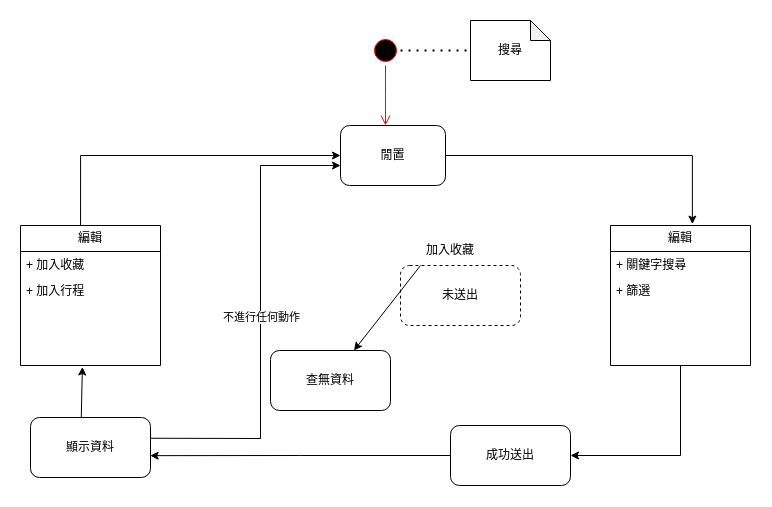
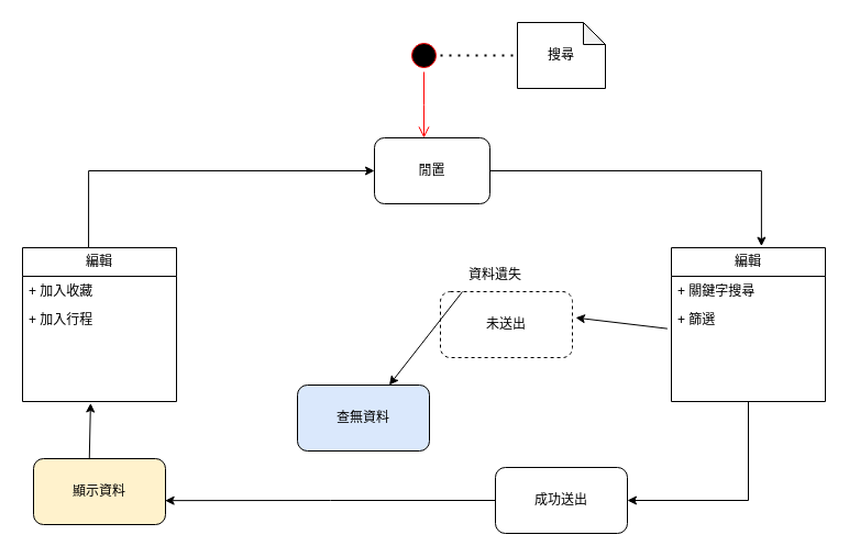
  <mxCell id="0" />
  <mxCell id="1" parent="0" />
  <mxCell id="2" value="" style="ellipse;html=1;shape=startState;fillColor=#000000;strokeColor=#ff0000;" vertex="1" parent="1"><mxGeometry x="370" y="35" width="30" height="30" as="geometry" /></mxCell>
  <mxCell id="3" value="" style="edgeStyle=orthogonalEdgeStyle;html=1;verticalAlign=bottom;endArrow=open;endSize=8;strokeColor=#ff0000;rounded=0;" edge="1" source="2" parent="1"><mxGeometry relative="1" as="geometry"><mxPoint x="385" y="125" as="targetPoint" /></mxGeometry></mxCell>
  <mxCell id="4" value="閒置" style="rounded=1;whiteSpace=wrap;html=1;" vertex="1" parent="1"><mxGeometry x="340" y="125" width="105" height="60" as="geometry" /></mxCell>
  <mxCell id="5" style="edgeStyle=orthogonalEdgeStyle;rounded=0;orthogonalLoop=1;jettySize=auto;html=1;entryX=1;entryY=0.5;entryDx=0;entryDy=0;" edge="1" parent="1" source="6" target="10"><mxGeometry relative="1" as="geometry"><Array as="points"><mxPoint x="680" y="455" /></Array></mxGeometry></mxCell>
  <mxCell id="6" value="編輯" style="swimlane;fontStyle=0;childLayout=stackLayout;horizontal=1;startSize=26;fillColor=none;horizontalStack=0;resizeParent=1;resizeParentMax=0;resizeLast=0;collapsible=1;marginBottom=0;whiteSpace=wrap;html=1;" vertex="1" parent="1"><mxGeometry x="610" y="225" width="140" height="140" as="geometry" /></mxCell>
  <mxCell id="7" value="+ 關鍵字搜尋" style="text;strokeColor=none;fillColor=none;align=left;verticalAlign=top;spacingLeft=4;spacingRight=4;overflow=hidden;rotatable=0;points=[[0,0.5],[1,0.5]];portConstraint=eastwest;whiteSpace=wrap;html=1;" vertex="1" parent="6"><mxGeometry y="26" width="140" height="26" as="geometry" /></mxCell>
  <mxCell id="8" value="+ 篩選" style="text;strokeColor=none;fillColor=none;align=left;verticalAlign=top;spacingLeft=4;spacingRight=4;overflow=hidden;rotatable=0;points=[[0,0.5],[1,0.5]];portConstraint=eastwest;whiteSpace=wrap;html=1;" vertex="1" parent="6"><mxGeometry y="52" width="140" height="88" as="geometry" /></mxCell>
  <mxCell id="9" style="edgeStyle=orthogonalEdgeStyle;rounded=0;orthogonalLoop=1;jettySize=auto;html=1;exitX=1;exitY=0.5;exitDx=0;exitDy=0;entryX=0.585;entryY=-0.01;entryDx=0;entryDy=0;entryPerimeter=0;" edge="1" parent="1" source="4" target="6"><mxGeometry relative="1" as="geometry" /></mxCell>
  <mxCell id="10" value="成功送出" style="rounded=1;whiteSpace=wrap;html=1;" vertex="1" parent="1"><mxGeometry x="450" y="425" width="120" height="60" as="geometry" /></mxCell>
  <mxCell id="11" value="未送出" style="rounded=1;whiteSpace=wrap;html=1;dashed=1;" vertex="1" parent="1"><mxGeometry x="400" y="265" width="120" height="60" as="geometry" /></mxCell>
+ <mxCell id="12" value="" style="endArrow=classic;html=1;rounded=0;exitX=-0.026;exitY=0.246;exitDx=0;exitDy=0;exitPerimeter=0;entryX=1.025;entryY=0.395;entryDx=0;entryDy=0;entryPerimeter=0;" edge="1" parent="1" source="8" target="11"><mxGeometry width="50" height="50" relative="1" as="geometry"><mxPoint x="390" y="255" as="sourcePoint" /><mxPoint x="440" y="205" as="targetPoint" /></mxGeometry></mxCell>
  <mxCell id="13" value="" style="endArrow=classic;html=1;rounded=0;exitX=0.167;exitY=0;exitDx=0;exitDy=0;exitPerimeter=0;" edge="1" parent="1" source="11" target="14"><mxGeometry width="50" height="50" relative="1" as="geometry"><mxPoint x="390" y="255" as="sourcePoint" /><mxPoint x="440" y="205" as="targetPoint" /></mxGeometry></mxCell>
- <mxCell id="14" value="查無資料" style="rounded=1;whiteSpace=wrap;html=1;" vertex="1" parent="1"><mxGeometry x="270" y="350" width="120" height="60" as="geometry" /></mxCell>
+ <mxCell id="14" value="查無資料" style="rounded=1;whiteSpace=wrap;html=1;fillColor=#dae8fc;" vertex="1" parent="1"><mxGeometry x="270" y="350" width="120" height="60" as="geometry" /></mxCell>
  <mxCell id="15" style="edgeStyle=orthogonalEdgeStyle;rounded=0;orthogonalLoop=1;jettySize=auto;html=1;entryX=0;entryY=0.5;entryDx=0;entryDy=0;exitX=0.429;exitY=0;exitDx=0;exitDy=0;exitPerimeter=0;" edge="1" parent="1" source="21" target="4"><mxGeometry relative="1" as="geometry"><Array as="points"><mxPoint x="80" y="155" /></Array></mxGeometry></mxCell>
- <mxCell id="16" value="顯示資料" style="rounded=1;whiteSpace=wrap;html=1;" vertex="1" parent="1"><mxGeometry x="30" y="417" width="120" height="60" as="geometry" /></mxCell>
+ <mxCell id="16" value="顯示資料" style="rounded=1;whiteSpace=wrap;html=1;fillColor=#fff2cc;" vertex="1" parent="1"><mxGeometry x="30" y="417" width="120" height="60" as="geometry" /></mxCell>
  <mxCell id="17" style="edgeStyle=orthogonalEdgeStyle;rounded=0;orthogonalLoop=1;jettySize=auto;html=1;entryX=0.997;entryY=0.636;entryDx=0;entryDy=0;entryPerimeter=0;" edge="1" parent="1" source="10" target="16"><mxGeometry relative="1" as="geometry" /></mxCell>
  <mxCell id="18" value="搜尋" style="shape=note;whiteSpace=wrap;html=1;backgroundOutline=1;darkOpacity=0.05;size=20;" vertex="1" parent="1"><mxGeometry x="470" y="20" width="80" height="60" as="geometry" /></mxCell>
- <mxCell id="19" value="加入收藏" style="text;html=1;align=center;verticalAlign=middle;whiteSpace=wrap;rounded=0;" vertex="1" parent="1"><mxGeometry x="420" y="235" width="60" height="30" as="geometry" /></mxCell>
+ <mxCell id="19" value="資料遺失" style="text;html=1;align=center;verticalAlign=middle;whiteSpace=wrap;rounded=0;" vertex="1" parent="1"><mxGeometry x="420" y="235" width="60" height="30" as="geometry" /></mxCell>
  <mxCell id="20" value="" style="endArrow=none;dashed=1;html=1;dashPattern=1 3;strokeWidth=2;rounded=0;entryX=0;entryY=0.5;entryDx=0;entryDy=0;entryPerimeter=0;exitX=1;exitY=0.5;exitDx=0;exitDy=0;" edge="1" parent="1" source="2" target="18"><mxGeometry width="50" height="50" relative="1" as="geometry"><mxPoint x="390" y="255" as="sourcePoint" /><mxPoint x="440" y="205" as="targetPoint" /></mxGeometry></mxCell>
  <mxCell id="21" value="編輯" style="swimlane;fontStyle=0;childLayout=stackLayout;horizontal=1;startSize=26;fillColor=none;horizontalStack=0;resizeParent=1;resizeParentMax=0;resizeLast=0;collapsible=1;marginBottom=0;whiteSpace=wrap;html=1;" vertex="1" parent="1"><mxGeometry x="20" y="225" width="140" height="140" as="geometry" /></mxCell>
  <mxCell id="22" value="+ 加入收藏" style="text;strokeColor=none;fillColor=none;align=left;verticalAlign=top;spacingLeft=4;spacingRight=4;overflow=hidden;rotatable=0;points=[[0,0.5],[1,0.5]];portConstraint=eastwest;whiteSpace=wrap;html=1;" vertex="1" parent="21"><mxGeometry y="26" width="140" height="26" as="geometry" /></mxCell>
  <mxCell id="23" value="+ 加入行程" style="text;strokeColor=none;fillColor=none;align=left;verticalAlign=top;spacingLeft=4;spacingRight=4;overflow=hidden;rotatable=0;points=[[0,0.5],[1,0.5]];portConstraint=eastwest;whiteSpace=wrap;html=1;" vertex="1" parent="21"><mxGeometry y="52" width="140" height="88" as="geometry" /></mxCell>
  <mxCell id="24" value="" style="endArrow=classic;html=1;rounded=0;exitX=0.423;exitY=0.01;exitDx=0;exitDy=0;exitPerimeter=0;entryX=0.442;entryY=1.017;entryDx=0;entryDy=0;entryPerimeter=0;" edge="1" parent="1" source="16" target="23"><mxGeometry width="50" height="50" relative="1" as="geometry"><mxPoint x="340" y="445" as="sourcePoint" /><mxPoint x="390" y="395" as="targetPoint" /></mxGeometry></mxCell>
- <mxCell id="25" value="" style="endArrow=classic;html=1;rounded=0;exitX=0.998;exitY=0.346;exitDx=0;exitDy=0;exitPerimeter=0;entryX=0;entryY=0.667;entryDx=0;entryDy=0;entryPerimeter=0;" edge="1" parent="1" source="16" target="4"><mxGeometry relative="1" as="geometry"><mxPoint x="210" y="205" as="sourcePoint" /><mxPoint x="310" y="205" as="targetPoint" /><Array as="points"><mxPoint x="260" y="438" /><mxPoint x="260" y="165" /></Array></mxGeometry></mxCell>
- <mxCell id="26" value="不進行任何動作" style="edgeLabel;resizable=0;html=1;;align=center;verticalAlign=middle;" connectable="0" vertex="1" parent="25"><mxGeometry relative="1" as="geometry" /></mxCell>
